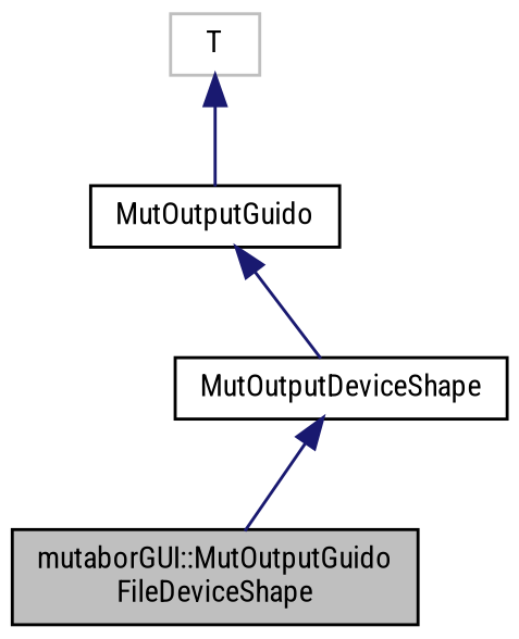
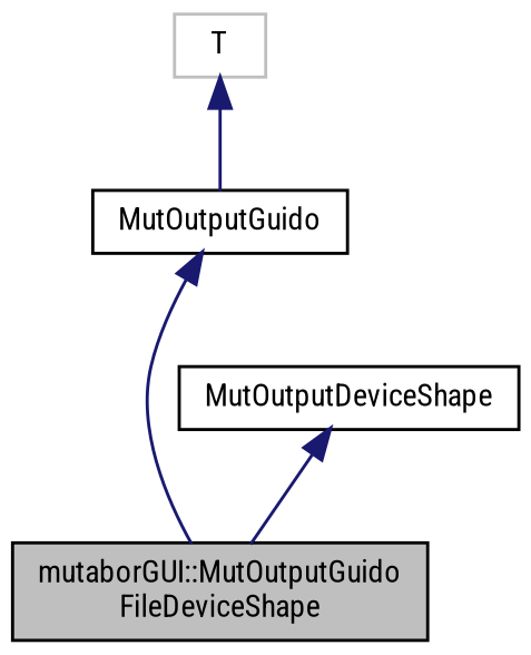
  digraph {
    fontname="Roboto Condensed"
    node [color=black fillcolor=white fontname="Roboto Condensed" fontsize=10 shape=record style=filled]
    edge [color=midnightblue dir=back fontname="Roboto Condensed" fontsize=10 labelfontname=Sans labelfontsize=10 style=solid]
    n1 [fillcolor=grey75 fontcolor=black height=0.2 label="mutaborGUI::MutOutputGuido\lFileDeviceShape" width=0.4]
    n2 [height=0.2 label=MutOutputDeviceShape width=0.4]
    n3 [height=0.2 label=MutOutputGuido width=0.4]
    n4 [color=grey75 height=0.2 label=T width=0.4]
    n2 -> n1
-   n3 -> n2
+   n3 -> n1
    n4 -> n3
  }
